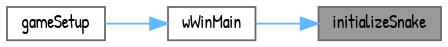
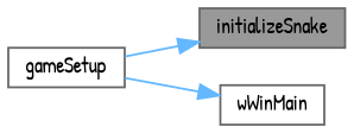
  digraph {
    fontname="Patrick Hand"
    rankdir=RL
    node [color=grey40 fillcolor=white fontname="Patrick Hand" fontsize=10 shape=box style=filled]
    edge [color=steelblue1 dir=back fontname="Patrick Hand" fontsize=10 labelfontname=Helvetica labelfontsize=10 style=solid]
    n1 [color=gray40 fillcolor=grey60 fontcolor=black height=0.2 label=initializeSnake width=0.4]
    n2 [height=0.2 label=gameSetup width=0.4]
    n3 [height=0.2 label=wWinMain width=0.4]
-   n1 -> n3
+   n1 -> n2
    n3 -> n2
  }
